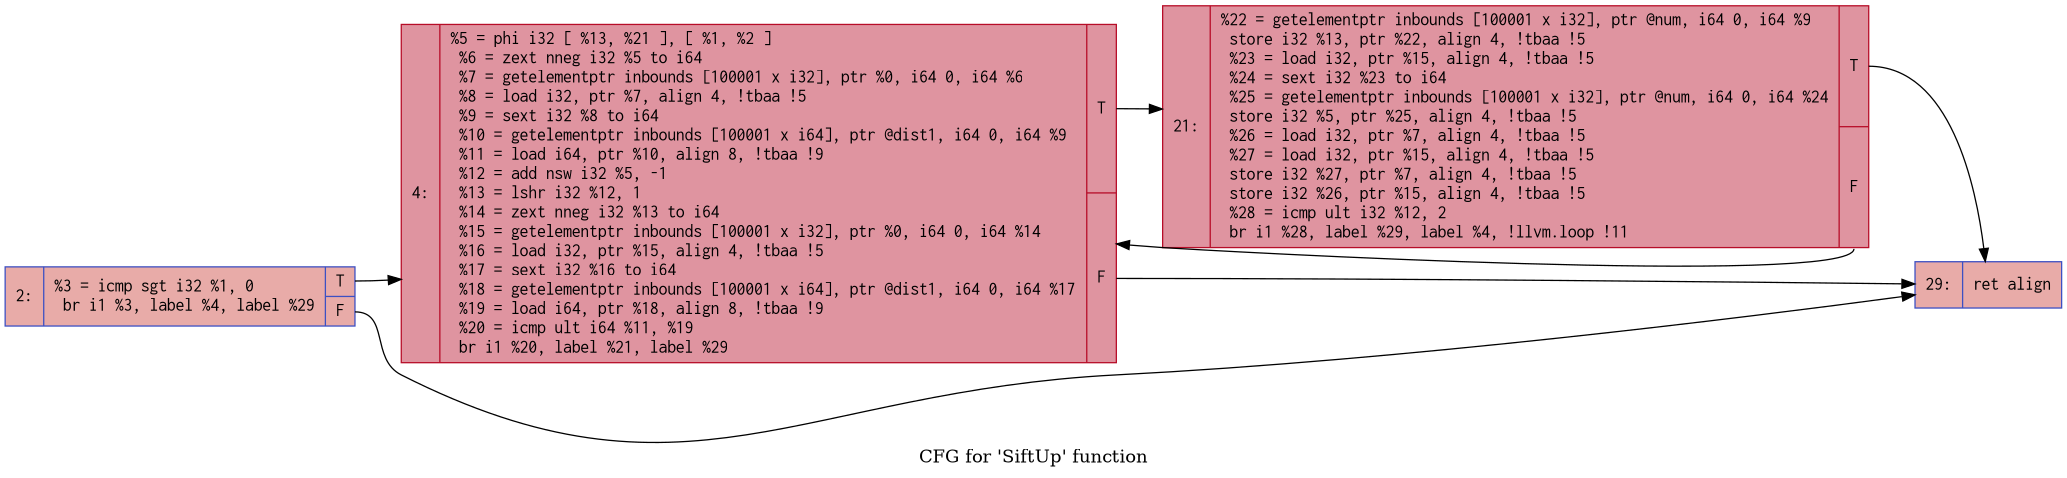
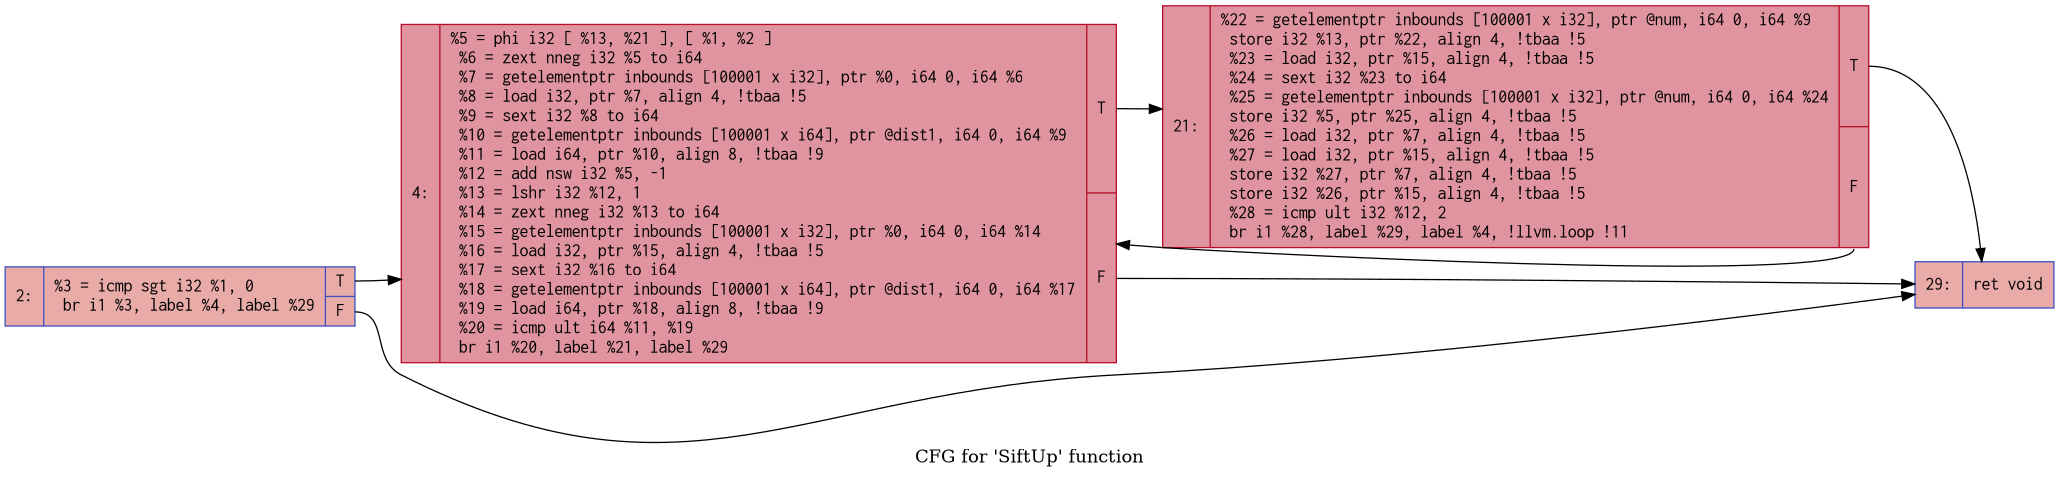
  digraph {
    label="CFG for 'SiftUp' function"
    rankdir=LR
    node [color="#3d50c3ff" fillcolor="#cc403a70" fontname=Courier shape=record style=filled]
    edge [tailport=s0]
    n1 [label="{2:\l|  %3 = icmp sgt i32 %1, 0\l  br i1 %3, label %4, label %29\l|{<s0>T|<s1>F}}"]
    n2 [color="#b70d28ff" fillcolor="#b70d2870" label="{4:\l|  %5 = phi i32 [ %13, %21 ], [ %1, %2 ]\l  %6 = zext nneg i32 %5 to i64\l  %7 = getelementptr inbounds [100001 x i32], ptr %0, i64 0, i64 %6\l  %8 = load i32, ptr %7, align 4, !tbaa !5\l  %9 = sext i32 %8 to i64\l  %10 = getelementptr inbounds [100001 x i64], ptr @dist1, i64 0, i64 %9\l  %11 = load i64, ptr %10, align 8, !tbaa !9\l  %12 = add nsw i32 %5, -1\l  %13 = lshr i32 %12, 1\l  %14 = zext nneg i32 %13 to i64\l  %15 = getelementptr inbounds [100001 x i32], ptr %0, i64 0, i64 %14\l  %16 = load i32, ptr %15, align 4, !tbaa !5\l  %17 = sext i32 %16 to i64\l  %18 = getelementptr inbounds [100001 x i64], ptr @dist1, i64 0, i64 %17\l  %19 = load i64, ptr %18, align 8, !tbaa !9\l  %20 = icmp ult i64 %11, %19\l  br i1 %20, label %21, label %29\l|{<s0>T|<s1>F}}"]
-   n3 [label="{29:\l|  ret align\l}"]
+   n3 [label="{29:\l|  ret void\l}"]
    n4 [color="#b70d28ff" fillcolor="#b70d2870" label="{21:\l|  %22 = getelementptr inbounds [100001 x i32], ptr @num, i64 0, i64 %9\l  store i32 %13, ptr %22, align 4, !tbaa !5\l  %23 = load i32, ptr %15, align 4, !tbaa !5\l  %24 = sext i32 %23 to i64\l  %25 = getelementptr inbounds [100001 x i32], ptr @num, i64 0, i64 %24\l  store i32 %5, ptr %25, align 4, !tbaa !5\l  %26 = load i32, ptr %7, align 4, !tbaa !5\l  %27 = load i32, ptr %15, align 4, !tbaa !5\l  store i32 %27, ptr %7, align 4, !tbaa !5\l  store i32 %26, ptr %15, align 4, !tbaa !5\l  %28 = icmp ult i32 %12, 2\l  br i1 %28, label %29, label %4, !llvm.loop !11\l|{<s0>T|<s1>F}}"]
    n1 -> n2
    n1 -> n3 [tailport=s1]
    n2 -> n3 [tailport=s1]
    n2 -> n4
    n4 -> n2 [tailport=s1]
    n4 -> n3
  }
